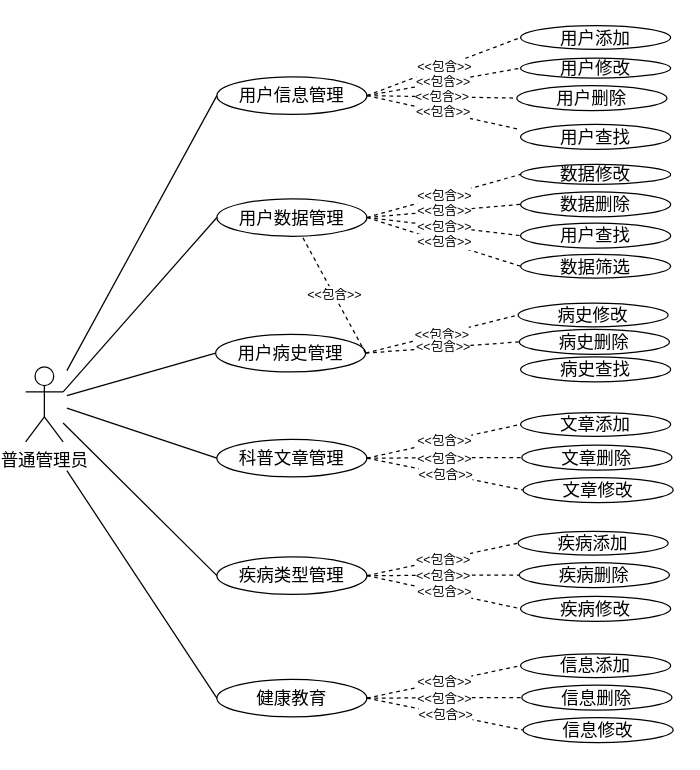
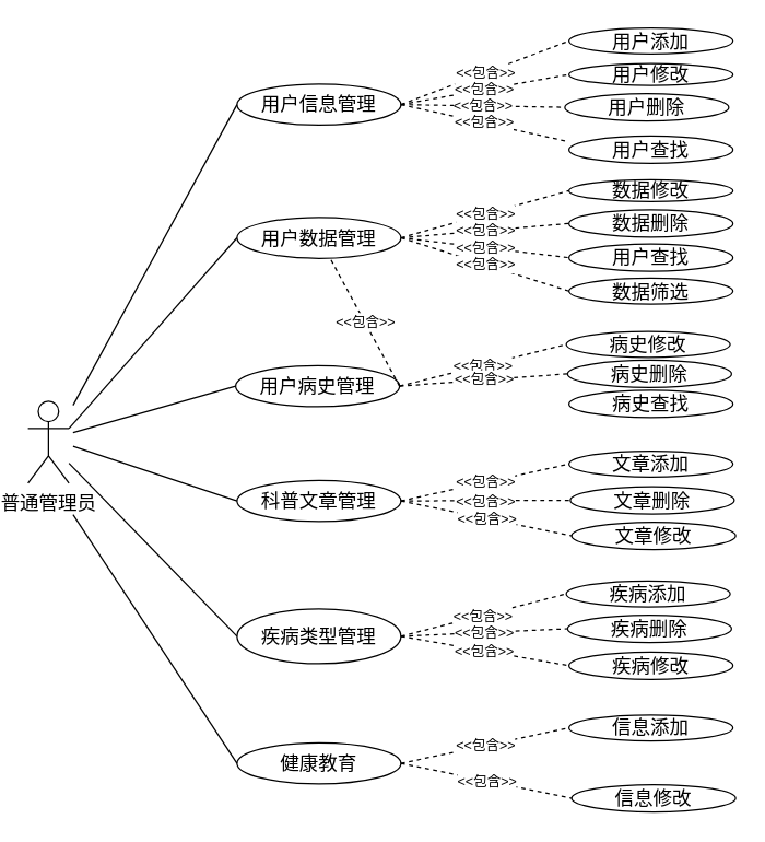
  <mxCell id="0" />
  <mxCell id="1" parent="0" />
  <mxCell id="2" value="&lt;font style=&quot;font-size: 14px&quot;&gt;普通管理员&lt;/font&gt;" style="shape=umlActor;verticalLabelPosition=bottom;labelBackgroundColor=#ffffff;verticalAlign=top;html=1;outlineConnect=0;" parent="1" vertex="1"><mxGeometry x="20" y="293" width="30" height="60" as="geometry" /></mxCell>
  <mxCell id="3" value="&lt;font style=&quot;font-size: 14px&quot;&gt;用户信息管理&lt;/font&gt;" style="ellipse;whiteSpace=wrap;html=1;" parent="1" vertex="1"><mxGeometry x="173" y="61" width="120" height="30" as="geometry" /></mxCell>
  <mxCell id="4" value="&lt;font style=&quot;font-size: 14px&quot;&gt;科普文章管理&lt;/font&gt;" style="ellipse;whiteSpace=wrap;html=1;" parent="1" vertex="1"><mxGeometry x="173" y="351" width="120" height="30" as="geometry" /></mxCell>
  <mxCell id="5" value="&lt;font style=&quot;font-size: 14px&quot;&gt;健康教育&lt;/font&gt;" style="ellipse;whiteSpace=wrap;html=1;" parent="1" vertex="1"><mxGeometry x="173" y="543" width="120" height="30" as="geometry" /></mxCell>
  <mxCell id="6" value="&lt;font style=&quot;font-size: 14px&quot;&gt;用户数据管理&lt;/font&gt;" style="ellipse;whiteSpace=wrap;html=1;" parent="1" vertex="1"><mxGeometry x="173" y="158.5" width="120" height="30" as="geometry" /></mxCell>
  <mxCell id="7" value="&lt;font style=&quot;font-size: 14px&quot;&gt;用户病史管理&lt;/font&gt;" style="ellipse;whiteSpace=wrap;html=1;" parent="1" vertex="1"><mxGeometry x="172" y="267" width="120" height="30" as="geometry" /></mxCell>
- <mxCell id="8" value="&lt;font style=&quot;font-size: 14px&quot;&gt;疾病类型管理&lt;/font&gt;" style="ellipse;whiteSpace=wrap;html=1;" parent="1" vertex="1"><mxGeometry x="173" y="445" width="120" height="30" as="geometry" /></mxCell>
+ <mxCell id="8" value="&lt;font style=&quot;font-size: 14px&quot;&gt;疾病类型管理&lt;/font&gt;" style="ellipse;whiteSpace=wrap;html=1;" parent="1" vertex="1"><mxGeometry x="173" y="445" width="120" height="40" as="geometry" /></mxCell>
  <mxCell id="9" value="&lt;font style=&quot;font-size: 14px&quot;&gt;用户添加&lt;/font&gt;" style="ellipse;whiteSpace=wrap;html=1;" parent="1" vertex="1"><mxGeometry x="416" y="20" width="120" height="19" as="geometry" /></mxCell>
  <mxCell id="10" value="&lt;font style=&quot;font-size: 14px&quot;&gt;用户修改&lt;/font&gt;" style="ellipse;whiteSpace=wrap;html=1;" parent="1" vertex="1"><mxGeometry x="416" y="46" width="120" height="16" as="geometry" /></mxCell>
  <mxCell id="11" value="&lt;font style=&quot;font-size: 14px&quot;&gt;用户删除&lt;/font&gt;" style="ellipse;whiteSpace=wrap;html=1;" parent="1" vertex="1"><mxGeometry x="413" y="68" width="120" height="20" as="geometry" /></mxCell>
  <mxCell id="12" value="&lt;font style=&quot;font-size: 14px&quot;&gt;用户查找&lt;/font&gt;" style="ellipse;whiteSpace=wrap;html=1;" parent="1" vertex="1"><mxGeometry x="416" y="99" width="120" height="20" as="geometry" /></mxCell>
  <mxCell id="13" value="&lt;font style=&quot;font-size: 14px&quot;&gt;数据修改&lt;/font&gt;" style="ellipse;whiteSpace=wrap;html=1;" parent="1" vertex="1"><mxGeometry x="416" y="131" width="120" height="16" as="geometry" /></mxCell>
  <mxCell id="14" value="&lt;font style=&quot;font-size: 14px&quot;&gt;数据删除&lt;/font&gt;" style="ellipse;whiteSpace=wrap;html=1;" parent="1" vertex="1"><mxGeometry x="416" y="153" width="120" height="20" as="geometry" /></mxCell>
  <mxCell id="15" value="&lt;font style=&quot;font-size: 14px&quot;&gt;用户查找&lt;/font&gt;" style="ellipse;whiteSpace=wrap;html=1;" parent="1" vertex="1"><mxGeometry x="416" y="178" width="120" height="20" as="geometry" /></mxCell>
  <mxCell id="16" value="&lt;font style=&quot;font-size: 14px&quot;&gt;数据筛选&lt;/font&gt;" style="ellipse;whiteSpace=wrap;html=1;" parent="1" vertex="1"><mxGeometry x="416" y="203" width="120" height="19" as="geometry" /></mxCell>
  <mxCell id="17" value="&lt;font style=&quot;font-size: 14px&quot;&gt;病史修改&lt;/font&gt;" style="ellipse;whiteSpace=wrap;html=1;" parent="1" vertex="1"><mxGeometry x="414" y="242" width="120" height="19" as="geometry" /></mxCell>
  <mxCell id="18" value="&lt;font style=&quot;font-size: 14px&quot;&gt;病史删除&lt;/font&gt;" style="ellipse;whiteSpace=wrap;html=1;" parent="1" vertex="1"><mxGeometry x="415" y="263" width="120" height="20" as="geometry" /></mxCell>
  <mxCell id="19" value="&lt;font style=&quot;font-size: 14px&quot;&gt;病史查找&lt;/font&gt;" style="ellipse;whiteSpace=wrap;html=1;" parent="1" vertex="1"><mxGeometry x="416" y="285" width="120" height="20" as="geometry" /></mxCell>
  <mxCell id="20" value="&lt;font style=&quot;font-size: 14px&quot;&gt;文章添加&lt;/font&gt;" style="ellipse;whiteSpace=wrap;html=1;" parent="1" vertex="1"><mxGeometry x="416" y="329.5" width="120" height="19" as="geometry" /></mxCell>
  <mxCell id="21" value="&lt;font style=&quot;font-size: 14px&quot;&gt;文章删除&lt;/font&gt;" style="ellipse;whiteSpace=wrap;html=1;" parent="1" vertex="1"><mxGeometry x="417" y="355.5" width="120" height="20" as="geometry" /></mxCell>
  <mxCell id="22" value="&lt;font style=&quot;font-size: 14px&quot;&gt;文章修改&lt;/font&gt;" style="ellipse;whiteSpace=wrap;html=1;" parent="1" vertex="1"><mxGeometry x="418" y="381.5" width="120" height="20" as="geometry" /></mxCell>
  <mxCell id="23" value="&lt;font style=&quot;font-size: 14px&quot;&gt;疾病添加&lt;/font&gt;" style="ellipse;whiteSpace=wrap;html=1;" parent="1" vertex="1"><mxGeometry x="414" y="424.5" width="120" height="19" as="geometry" /></mxCell>
  <mxCell id="24" value="&lt;font style=&quot;font-size: 14px&quot;&gt;疾病删除&lt;/font&gt;" style="ellipse;whiteSpace=wrap;html=1;" parent="1" vertex="1"><mxGeometry x="415" y="449.5" width="120" height="20" as="geometry" /></mxCell>
  <mxCell id="25" value="&lt;font style=&quot;font-size: 14px&quot;&gt;疾病修改&lt;/font&gt;" style="ellipse;whiteSpace=wrap;html=1;" parent="1" vertex="1"><mxGeometry x="416" y="476.5" width="120" height="20" as="geometry" /></mxCell>
  <mxCell id="26" value="&lt;font style=&quot;font-size: 14px&quot;&gt;信息添加&lt;/font&gt;" style="ellipse;whiteSpace=wrap;html=1;" parent="1" vertex="1"><mxGeometry x="416" y="522.5" width="120" height="19" as="geometry" /></mxCell>
- <mxCell id="27" value="&lt;font style=&quot;font-size: 14px&quot;&gt;信息删除&lt;/font&gt;" style="ellipse;whiteSpace=wrap;html=1;" parent="1" vertex="1"><mxGeometry x="417" y="547.5" width="120" height="20" as="geometry" /></mxCell>
  <mxCell id="28" value="&lt;font style=&quot;font-size: 14px&quot;&gt;信息修改&lt;/font&gt;" style="ellipse;whiteSpace=wrap;html=1;" parent="1" vertex="1"><mxGeometry x="418" y="573.5" width="120" height="20" as="geometry" /></mxCell>
  <mxCell id="29" value="" style="endArrow=none;html=1;strokeWidth=1;entryX=0;entryY=0.5;entryDx=0;entryDy=0;" parent="1" target="3" edge="1"><mxGeometry width="50" height="50" relative="1" as="geometry"><mxPoint x="53" y="296" as="sourcePoint" /><mxPoint x="143" y="186" as="targetPoint" /></mxGeometry></mxCell>
  <mxCell id="30" value="" style="endArrow=none;html=1;strokeWidth=1;exitX=1;exitY=0.333;exitDx=0;exitDy=0;exitPerimeter=0;entryX=0;entryY=0.5;entryDx=0;entryDy=0;" parent="1" source="2" target="6" edge="1"><mxGeometry width="50" height="50" relative="1" as="geometry"><mxPoint x="103" y="276" as="sourcePoint" /><mxPoint x="153" y="226" as="targetPoint" /></mxGeometry></mxCell>
  <mxCell id="31" value="" style="endArrow=none;html=1;strokeWidth=1;entryX=0;entryY=0.5;entryDx=0;entryDy=0;" parent="1" target="7" edge="1"><mxGeometry width="50" height="50" relative="1" as="geometry"><mxPoint x="53" y="316" as="sourcePoint" /><mxPoint x="133" y="266" as="targetPoint" /></mxGeometry></mxCell>
  <mxCell id="32" value="" style="endArrow=none;html=1;strokeWidth=1;entryX=0;entryY=0.5;entryDx=0;entryDy=0;" parent="1" target="4" edge="1"><mxGeometry width="50" height="50" relative="1" as="geometry"><mxPoint x="53" y="326" as="sourcePoint" /><mxPoint x="133" y="336" as="targetPoint" /></mxGeometry></mxCell>
  <mxCell id="33" value="" style="endArrow=none;html=1;strokeWidth=1;entryX=0;entryY=0.5;entryDx=0;entryDy=0;" parent="1" source="2" target="8" edge="1"><mxGeometry width="50" height="50" relative="1" as="geometry"><mxPoint x="53" y="296" as="sourcePoint" /><mxPoint x="103" y="416" as="targetPoint" /></mxGeometry></mxCell>
  <mxCell id="34" value="" style="endArrow=none;html=1;strokeWidth=1;entryX=0;entryY=0.5;entryDx=0;entryDy=0;" parent="1" target="5" edge="1"><mxGeometry width="50" height="50" relative="1" as="geometry"><mxPoint x="53" y="376" as="sourcePoint" /><mxPoint x="113" y="456" as="targetPoint" /><Array as="points" /></mxGeometry></mxCell>
  <mxCell id="35" value="&lt;font style=&quot;font-size: 10px&quot;&gt;&amp;lt;&amp;lt;包含&amp;gt;&amp;gt;&lt;/font&gt;" style="endArrow=none;dashed=1;html=1;strokeWidth=1;exitX=1;exitY=0.5;exitDx=0;exitDy=0;entryX=0;entryY=0.5;entryDx=0;entryDy=0;" parent="1" source="3" target="9" edge="1"><mxGeometry width="50" height="50" relative="1" as="geometry"><mxPoint x="323" y="9" as="sourcePoint" /><mxPoint x="443" y="-21" as="targetPoint" /></mxGeometry></mxCell>
  <mxCell id="36" value="&lt;font style=&quot;font-size: 10px&quot;&gt;&amp;lt;&amp;lt;包含&amp;gt;&amp;gt;&lt;/font&gt;" style="endArrow=none;dashed=1;html=1;strokeWidth=1;exitX=1;exitY=0.5;exitDx=0;exitDy=0;entryX=0;entryY=0.5;entryDx=0;entryDy=0;" parent="1" source="3" target="10" edge="1"><mxGeometry width="50" height="50" relative="1" as="geometry"><mxPoint x="333" y="19" as="sourcePoint" /><mxPoint x="453" y="-11" as="targetPoint" /></mxGeometry></mxCell>
  <mxCell id="37" value="&lt;font style=&quot;font-size: 10px&quot;&gt;&amp;lt;&amp;lt;包含&amp;gt;&amp;gt;&lt;/font&gt;" style="endArrow=none;dashed=1;html=1;strokeWidth=1;exitX=1;exitY=0.5;exitDx=0;exitDy=0;entryX=0;entryY=0.5;entryDx=0;entryDy=0;" parent="1" source="3" target="11" edge="1"><mxGeometry width="50" height="50" relative="1" as="geometry"><mxPoint x="343" y="29" as="sourcePoint" /><mxPoint x="463" y="-1" as="targetPoint" /></mxGeometry></mxCell>
  <mxCell id="38" value="&lt;font style=&quot;font-size: 10px&quot;&gt;&amp;lt;&amp;lt;包含&amp;gt;&amp;gt;&lt;/font&gt;" style="endArrow=none;dashed=1;html=1;strokeWidth=1;exitX=1;exitY=0.5;exitDx=0;exitDy=0;entryX=-0.008;entryY=0.2;entryDx=0;entryDy=0;entryPerimeter=0;" parent="1" source="3" target="12" edge="1"><mxGeometry width="50" height="50" relative="1" as="geometry"><mxPoint x="353" y="39" as="sourcePoint" /><mxPoint x="473" y="9" as="targetPoint" /></mxGeometry></mxCell>
  <mxCell id="39" value="&lt;font style=&quot;font-size: 10px&quot;&gt;&amp;lt;&amp;lt;包含&amp;gt;&amp;gt;&lt;/font&gt;" style="endArrow=none;dashed=1;html=1;strokeWidth=1;exitX=1;exitY=0.5;exitDx=0;exitDy=0;entryX=0;entryY=0.5;entryDx=0;entryDy=0;" parent="1" source="6" target="13" edge="1"><mxGeometry width="50" height="50" relative="1" as="geometry"><mxPoint x="303" y="86" as="sourcePoint" /><mxPoint x="425" y="102" as="targetPoint" /></mxGeometry></mxCell>
  <mxCell id="40" value="&lt;font style=&quot;font-size: 10px&quot;&gt;&amp;lt;&amp;lt;包含&amp;gt;&amp;gt;&lt;/font&gt;" style="endArrow=none;dashed=1;html=1;strokeWidth=1;exitX=1;exitY=0.5;exitDx=0;exitDy=0;entryX=0;entryY=0.5;entryDx=0;entryDy=0;" parent="1" source="6" target="14" edge="1"><mxGeometry width="50" height="50" relative="1" as="geometry"><mxPoint x="313" y="96" as="sourcePoint" /><mxPoint x="435" y="112" as="targetPoint" /></mxGeometry></mxCell>
  <mxCell id="41" value="&lt;font style=&quot;font-size: 10px&quot;&gt;&amp;lt;&amp;lt;包含&amp;gt;&amp;gt;&lt;/font&gt;" style="endArrow=none;dashed=1;html=1;strokeWidth=1;exitX=1;exitY=0.5;exitDx=0;exitDy=0;entryX=0;entryY=0.5;entryDx=0;entryDy=0;" parent="1" source="6" target="15" edge="1"><mxGeometry width="50" height="50" relative="1" as="geometry"><mxPoint x="323" y="106" as="sourcePoint" /><mxPoint x="445" y="122" as="targetPoint" /></mxGeometry></mxCell>
  <mxCell id="42" value="&lt;font style=&quot;font-size: 10px&quot;&gt;&amp;lt;&amp;lt;包含&amp;gt;&amp;gt;&lt;/font&gt;" style="endArrow=none;dashed=1;html=1;strokeWidth=1;exitX=1;exitY=0.5;exitDx=0;exitDy=0;entryX=0;entryY=0.5;entryDx=0;entryDy=0;" parent="1" source="6" target="16" edge="1"><mxGeometry width="50" height="50" relative="1" as="geometry"><mxPoint x="333" y="116" as="sourcePoint" /><mxPoint x="455" y="132" as="targetPoint" /></mxGeometry></mxCell>
  <mxCell id="43" value="&lt;font style=&quot;font-size: 10px&quot;&gt;&amp;lt;&amp;lt;包含&amp;gt;&amp;gt;&lt;/font&gt;" style="endArrow=none;dashed=1;html=1;strokeWidth=1;exitX=1;exitY=0.5;exitDx=0;exitDy=0;entryX=0;entryY=0.5;entryDx=0;entryDy=0;" parent="1" source="7" target="17" edge="1"><mxGeometry width="50" height="50" relative="1" as="geometry"><mxPoint x="343" y="122" as="sourcePoint" /><mxPoint x="465" y="138" as="targetPoint" /></mxGeometry></mxCell>
  <mxCell id="44" value="&lt;font style=&quot;font-size: 10px&quot;&gt;&amp;lt;&amp;lt;包含&amp;gt;&amp;gt;&lt;/font&gt;" style="endArrow=none;dashed=1;html=1;strokeWidth=1;exitX=1;exitY=0.5;exitDx=0;exitDy=0;entryX=0;entryY=0.5;entryDx=0;entryDy=0;" parent="1" source="7" target="18" edge="1"><mxGeometry width="50" height="50" relative="1" as="geometry"><mxPoint x="302" y="292" as="sourcePoint" /><mxPoint x="424" y="262" as="targetPoint" /></mxGeometry></mxCell>
  <mxCell id="45" value="&lt;font style=&quot;font-size: 10px&quot;&gt;&amp;lt;&amp;lt;包含&amp;gt;&amp;gt;&lt;/font&gt;" style="endArrow=none;dashed=1;html=1;strokeWidth=1;exitX=1;exitY=0.5;exitDx=0;exitDy=0;" parent="1" source="7" target="6" edge="1"><mxGeometry width="50" height="50" relative="1" as="geometry"><mxPoint x="312" y="302" as="sourcePoint" /><mxPoint x="434" y="272" as="targetPoint" /></mxGeometry></mxCell>
  <mxCell id="46" value="&lt;font style=&quot;font-size: 10px&quot;&gt;&amp;lt;&amp;lt;包含&amp;gt;&amp;gt;&lt;/font&gt;" style="endArrow=none;dashed=1;html=1;strokeWidth=1;exitX=1;exitY=0.5;exitDx=0;exitDy=0;entryX=0;entryY=0.5;entryDx=0;entryDy=0;" parent="1" source="4" target="20" edge="1"><mxGeometry width="50" height="50" relative="1" as="geometry"><mxPoint x="293" y="272" as="sourcePoint" /><mxPoint x="373" y="322" as="targetPoint" /></mxGeometry></mxCell>
  <mxCell id="47" value="&lt;font style=&quot;font-size: 10px&quot;&gt;&amp;lt;&amp;lt;包含&amp;gt;&amp;gt;&lt;/font&gt;" style="endArrow=none;dashed=1;html=1;strokeWidth=1;exitX=1;exitY=0.5;exitDx=0;exitDy=0;entryX=0;entryY=0.5;entryDx=0;entryDy=0;" parent="1" source="4" target="21" edge="1"><mxGeometry width="50" height="50" relative="1" as="geometry"><mxPoint x="303" y="376" as="sourcePoint" /><mxPoint x="426" y="354" as="targetPoint" /></mxGeometry></mxCell>
  <mxCell id="48" value="&lt;font style=&quot;font-size: 10px&quot;&gt;&amp;lt;&amp;lt;包含&amp;gt;&amp;gt;&lt;/font&gt;" style="endArrow=none;dashed=1;html=1;strokeWidth=1;exitX=1;exitY=0.5;exitDx=0;exitDy=0;entryX=0;entryY=0.5;entryDx=0;entryDy=0;" parent="1" source="4" target="22" edge="1"><mxGeometry width="50" height="50" relative="1" as="geometry"><mxPoint x="313" y="386" as="sourcePoint" /><mxPoint x="436" y="364" as="targetPoint" /></mxGeometry></mxCell>
  <mxCell id="49" value="&lt;font style=&quot;font-size: 10px&quot;&gt;&amp;lt;&amp;lt;包含&amp;gt;&amp;gt;&lt;/font&gt;" style="endArrow=none;dashed=1;html=1;strokeWidth=1;exitX=1;exitY=0.5;exitDx=0;exitDy=0;entryX=0;entryY=0.5;entryDx=0;entryDy=0;" parent="1" source="8" target="23" edge="1"><mxGeometry width="50" height="50" relative="1" as="geometry"><mxPoint x="323" y="392" as="sourcePoint" /><mxPoint x="446" y="370" as="targetPoint" /></mxGeometry></mxCell>
  <mxCell id="50" value="&lt;font style=&quot;font-size: 10px&quot;&gt;&amp;lt;&amp;lt;包含&amp;gt;&amp;gt;&lt;/font&gt;" style="endArrow=none;dashed=1;html=1;strokeWidth=1;entryX=0;entryY=0.5;entryDx=0;entryDy=0;exitX=1;exitY=0.5;exitDx=0;exitDy=0;" parent="1" source="8" target="24" edge="1"><mxGeometry width="50" height="50" relative="1" as="geometry"><mxPoint x="313" y="488" as="sourcePoint" /><mxPoint x="424" y="448" as="targetPoint" /></mxGeometry></mxCell>
  <mxCell id="51" value="&lt;font style=&quot;font-size: 10px&quot;&gt;&amp;lt;&amp;lt;包含&amp;gt;&amp;gt;&lt;/font&gt;" style="endArrow=none;dashed=1;html=1;strokeWidth=1;exitX=1;exitY=0.5;exitDx=0;exitDy=0;entryX=0;entryY=0.5;entryDx=0;entryDy=0;" parent="1" source="8" target="25" edge="1"><mxGeometry width="50" height="50" relative="1" as="geometry"><mxPoint x="313" y="480" as="sourcePoint" /><mxPoint x="434" y="458" as="targetPoint" /></mxGeometry></mxCell>
  <mxCell id="52" value="&lt;font style=&quot;font-size: 10px&quot;&gt;&amp;lt;&amp;lt;包含&amp;gt;&amp;gt;&lt;/font&gt;" style="endArrow=none;dashed=1;html=1;strokeWidth=1;exitX=1;exitY=0.5;exitDx=0;exitDy=0;entryX=0;entryY=0.5;entryDx=0;entryDy=0;" parent="1" source="5" target="26" edge="1"><mxGeometry width="50" height="50" relative="1" as="geometry"><mxPoint x="323" y="475" as="sourcePoint" /><mxPoint x="444" y="453" as="targetPoint" /></mxGeometry></mxCell>
- <mxCell id="53" value="&lt;font style=&quot;font-size: 10px&quot;&gt;&amp;lt;&amp;lt;包含&amp;gt;&amp;gt;&lt;/font&gt;" style="endArrow=none;dashed=1;html=1;strokeWidth=1;exitX=1;exitY=0.5;exitDx=0;exitDy=0;entryX=0;entryY=0.5;entryDx=0;entryDy=0;" parent="1" source="5" target="27" edge="1"><mxGeometry width="50" height="50" relative="1" as="geometry"><mxPoint x="303" y="568" as="sourcePoint" /><mxPoint x="426" y="546" as="targetPoint" /></mxGeometry></mxCell>
  <mxCell id="54" value="&lt;font style=&quot;font-size: 10px&quot;&gt;&amp;lt;&amp;lt;包含&amp;gt;&amp;gt;&lt;/font&gt;" style="endArrow=none;dashed=1;html=1;strokeWidth=1;exitX=1;exitY=0.5;exitDx=0;exitDy=0;entryX=0;entryY=0.5;entryDx=0;entryDy=0;" parent="1" source="5" target="28" edge="1"><mxGeometry width="50" height="50" relative="1" as="geometry"><mxPoint x="313" y="578" as="sourcePoint" /><mxPoint x="436" y="556" as="targetPoint" /></mxGeometry></mxCell>
